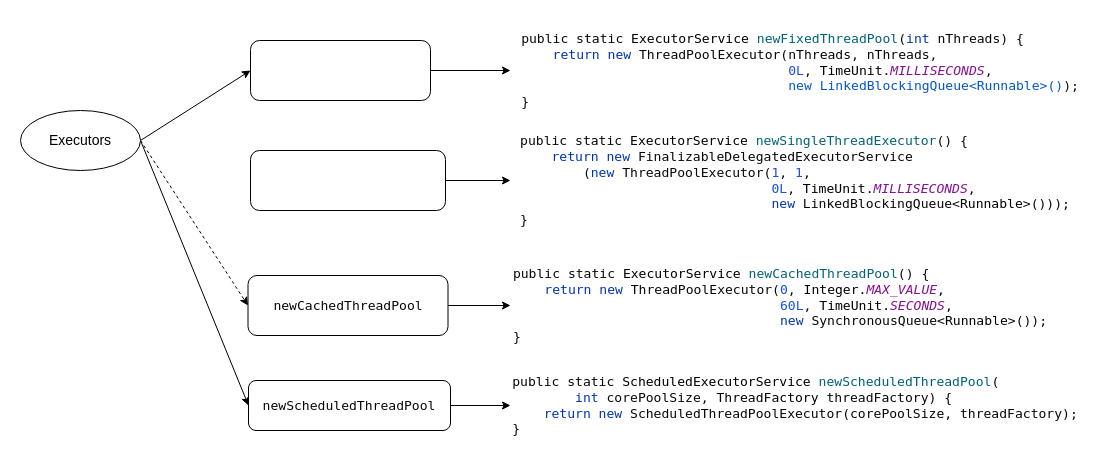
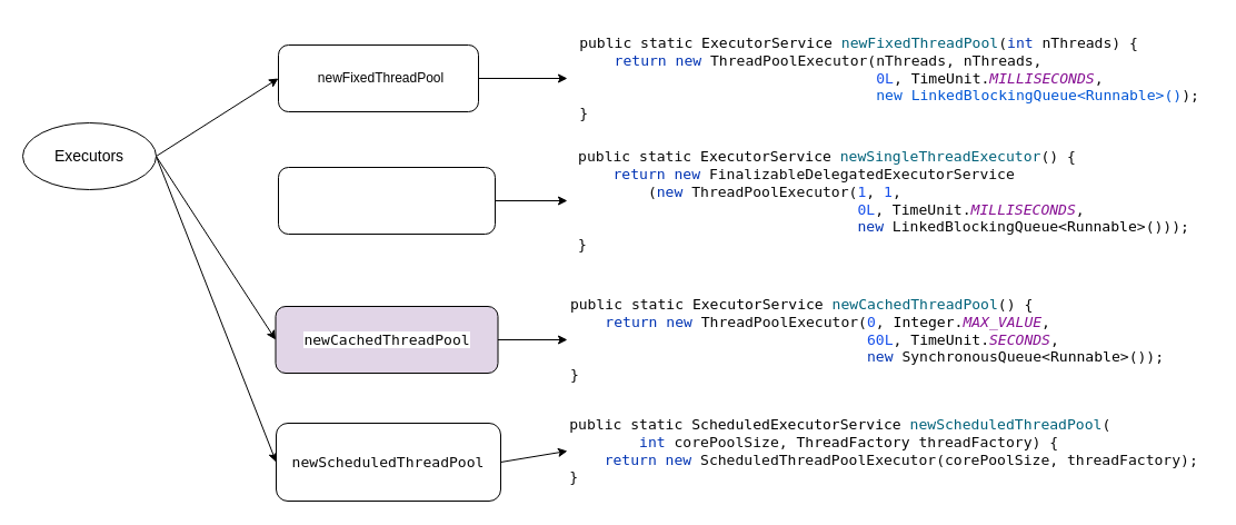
  <mxCell id="0" />
  <mxCell id="1" parent="0" />
  <mxCell id="2" style="rounded=0;orthogonalLoop=1;jettySize=auto;html=1;exitX=1;exitY=0.5;exitDx=0;exitDy=0;entryX=0;entryY=0.5;entryDx=0;entryDy=0;" edge="1" parent="1" source="5" target="7"><mxGeometry relative="1" as="geometry" /></mxCell>
- <mxCell id="3" style="rounded=0;orthogonalLoop=1;jettySize=auto;html=1;exitX=1;exitY=0.5;exitDx=0;exitDy=0;entryX=0;entryY=0.5;entryDx=0;entryDy=0;dashed=1;" edge="1" parent="1" source="5" target="14"><mxGeometry relative="1" as="geometry" /></mxCell>
+ <mxCell id="3" style="rounded=0;orthogonalLoop=1;jettySize=auto;html=1;exitX=1;exitY=0.5;exitDx=0;exitDy=0;entryX=0;entryY=0.5;entryDx=0;entryDy=0;" edge="1" parent="1" source="5" target="14"><mxGeometry relative="1" as="geometry" /></mxCell>
  <mxCell id="4" style="rounded=0;orthogonalLoop=1;jettySize=auto;html=1;exitX=1;exitY=0.5;exitDx=0;exitDy=0;entryX=0;entryY=0.5;entryDx=0;entryDy=0;" edge="1" parent="1" source="5" target="17"><mxGeometry relative="1" as="geometry" /></mxCell>
  <mxCell id="5" value="&lt;font style=&quot;font-size: 14px;&quot;&gt;Executors&lt;/font&gt;" style="ellipse;whiteSpace=wrap;html=1;" vertex="1" parent="1"><mxGeometry x="20" y="110" width="120" height="60" as="geometry" /></mxCell>
  <mxCell id="6" style="edgeStyle=orthogonalEdgeStyle;rounded=0;orthogonalLoop=1;jettySize=auto;html=1;exitX=1;exitY=0.5;exitDx=0;exitDy=0;" edge="1" parent="1" source="7" target="9"><mxGeometry relative="1" as="geometry" /></mxCell>
  <mxCell id="7" value="&lt;div style=&quot;text-align: start;&quot;&gt;&lt;br&gt;&lt;/div&gt;" style="rounded=1;whiteSpace=wrap;html=1;" vertex="1" parent="1"><mxGeometry x="250" y="40" width="180" height="60" as="geometry" /></mxCell>
+ <mxCell id="8" value="&lt;div style=&quot;text-align: start;&quot;&gt;newFixedThreadPool&lt;/div&gt;" style="text;html=1;strokeColor=none;fillColor=none;align=center;verticalAlign=middle;whiteSpace=wrap;rounded=0;" vertex="1" parent="1"><mxGeometry x="260" y="55" width="165" height="30" as="geometry" /></mxCell>
  <mxCell id="9" value="&lt;div style=&quot;text-align: start;&quot;&gt;&lt;div style=&quot;background-color: rgb(255, 255, 255); font-family: &amp;quot;JetBrains Mono&amp;quot;, monospace; font-size: 9.8pt;&quot;&gt;&lt;pre&gt;&lt;font color=&quot;#080808&quot;&gt;public static &lt;/font&gt;&lt;span style=&quot;color: rgb(0, 0, 0);&quot;&gt;ExecutorService &lt;/span&gt;&lt;span style=&quot;color: rgb(0, 98, 122);&quot;&gt;newFixedThreadPool&lt;/span&gt;&lt;font color=&quot;#080808&quot;&gt;(&lt;/font&gt;&lt;span style=&quot;color: rgb(0, 51, 179);&quot;&gt;int &lt;/span&gt;&lt;font color=&quot;#080808&quot;&gt;nThreads) {&lt;br&gt;    &lt;/font&gt;&lt;span style=&quot;color: rgb(0, 51, 179);&quot;&gt;return new &lt;/span&gt;&lt;font color=&quot;#080808&quot;&gt;ThreadPoolExecutor(nThreads, nThreads,&lt;br&gt;                                  &lt;/font&gt;&lt;span style=&quot;color: rgb(23, 80, 235);&quot;&gt;0L&lt;/span&gt;&lt;font color=&quot;#080808&quot;&gt;, &lt;/font&gt;&lt;span style=&quot;color: rgb(0, 0, 0);&quot;&gt;TimeUnit&lt;/span&gt;&lt;font color=&quot;#080808&quot;&gt;.&lt;/font&gt;&lt;span style=&quot;color: rgb(135, 16, 148); font-style: italic;&quot;&gt;MILLISECONDS&lt;/span&gt;&lt;font color=&quot;#080808&quot;&gt;,&lt;br&gt;                                  &lt;/font&gt;&lt;font color=&quot;#0056d6&quot;&gt;new LinkedBlockingQueue&amp;lt;Runnable&amp;gt;()&lt;/font&gt;&lt;font color=&quot;#080808&quot;&gt;);&lt;br&gt;}&lt;/font&gt;&lt;/pre&gt;&lt;/div&gt;&lt;/div&gt;" style="text;html=1;strokeColor=none;fillColor=none;align=center;verticalAlign=middle;whiteSpace=wrap;rounded=0;" vertex="1" parent="1"><mxGeometry x="510" y="20" width="580" height="100" as="geometry" /></mxCell>
  <mxCell id="10" style="edgeStyle=orthogonalEdgeStyle;rounded=0;orthogonalLoop=1;jettySize=auto;html=1;exitX=1;exitY=0.5;exitDx=0;exitDy=0;entryX=0;entryY=0.5;entryDx=0;entryDy=0;" edge="1" parent="1" source="11" target="12"><mxGeometry relative="1" as="geometry" /></mxCell>
  <mxCell id="11" value="" style="rounded=1;whiteSpace=wrap;html=1;" vertex="1" parent="1"><mxGeometry x="250" y="150" width="195" height="60" as="geometry" /></mxCell>
  <mxCell id="12" value="&lt;div style=&quot;text-align: start; background-color: rgb(255, 255, 255); color: rgb(8, 8, 8); font-family: &amp;quot;JetBrains Mono&amp;quot;, monospace; font-size: 9.8pt;&quot;&gt;&lt;pre&gt;public static &lt;span style=&quot;color: rgb(0, 0, 0);&quot;&gt;ExecutorService &lt;/span&gt;&lt;span style=&quot;color: rgb(0, 98, 122);&quot;&gt;newSingleThreadExecutor&lt;/span&gt;() {&lt;br&gt;    &lt;span style=&quot;color: rgb(0, 51, 179);&quot;&gt;return new &lt;/span&gt;FinalizableDelegatedExecutorService&lt;br&gt;        (&lt;span style=&quot;color: rgb(0, 51, 179);&quot;&gt;new &lt;/span&gt;ThreadPoolExecutor(&lt;span style=&quot;color: rgb(23, 80, 235);&quot;&gt;1&lt;/span&gt;, &lt;span style=&quot;color: rgb(23, 80, 235);&quot;&gt;1&lt;/span&gt;,&lt;br&gt;                                &lt;span style=&quot;color: rgb(23, 80, 235);&quot;&gt;0L&lt;/span&gt;, &lt;span style=&quot;color: rgb(0, 0, 0);&quot;&gt;TimeUnit&lt;/span&gt;.&lt;span style=&quot;color: rgb(135, 16, 148); font-style: italic;&quot;&gt;MILLISECONDS&lt;/span&gt;,&lt;br&gt;                                &lt;span style=&quot;color: rgb(0, 51, 179);&quot;&gt;new &lt;/span&gt;LinkedBlockingQueue&amp;lt;&lt;span style=&quot;color: rgb(0, 0, 0);&quot;&gt;Runnable&lt;/span&gt;&amp;gt;()));&lt;br&gt;}&lt;/pre&gt;&lt;/div&gt;" style="text;html=1;strokeColor=none;fillColor=none;align=center;verticalAlign=middle;whiteSpace=wrap;rounded=0;" vertex="1" parent="1"><mxGeometry x="510" y="127.5" width="570" height="105" as="geometry" /></mxCell>
  <mxCell id="13" style="edgeStyle=orthogonalEdgeStyle;rounded=0;orthogonalLoop=1;jettySize=auto;html=1;exitX=1;exitY=0.5;exitDx=0;exitDy=0;entryX=0;entryY=0.5;entryDx=0;entryDy=0;" edge="1" parent="1" source="14" target="15"><mxGeometry relative="1" as="geometry" /></mxCell>
- <mxCell id="14" value="&lt;div style=&quot;text-align: start;&quot;&gt;&lt;div style=&quot;background-color: rgb(255, 255, 255); color: rgb(8, 8, 8); font-family: &amp;quot;JetBrains Mono&amp;quot;, monospace; font-size: 9.8pt;&quot;&gt;&lt;pre&gt;newCachedThreadPool&lt;/pre&gt;&lt;/div&gt;&lt;/div&gt;" style="rounded=1;whiteSpace=wrap;html=1;" vertex="1" parent="1"><mxGeometry x="247.5" y="275" width="200" height="60" as="geometry" /></mxCell>
+ <mxCell id="14" value="&lt;div style=&quot;text-align: start;&quot;&gt;&lt;div style=&quot;background-color: rgb(255, 255, 255); color: rgb(8, 8, 8); font-family: &amp;quot;JetBrains Mono&amp;quot;, monospace; font-size: 9.8pt;&quot;&gt;&lt;pre&gt;newCachedThreadPool&lt;/pre&gt;&lt;/div&gt;&lt;/div&gt;" style="rounded=1;whiteSpace=wrap;html=1;fillColor=#e1d5e7;" vertex="1" parent="1"><mxGeometry x="247.5" y="275" width="200" height="60" as="geometry" /></mxCell>
  <mxCell id="15" value="&lt;div style=&quot;text-align: start; background-color: rgb(255, 255, 255); color: rgb(8, 8, 8); font-family: &amp;quot;JetBrains Mono&amp;quot;, monospace; font-size: 9.8pt;&quot;&gt;&lt;pre&gt;public static &lt;span style=&quot;color: rgb(0, 0, 0);&quot;&gt;ExecutorService &lt;/span&gt;&lt;span style=&quot;color: rgb(0, 98, 122);&quot;&gt;newCachedThreadPool&lt;/span&gt;() {&lt;br&gt;    &lt;span style=&quot;color: rgb(0, 51, 179);&quot;&gt;return new &lt;/span&gt;ThreadPoolExecutor(&lt;span style=&quot;color: rgb(23, 80, 235);&quot;&gt;0&lt;/span&gt;, &lt;span style=&quot;color: rgb(0, 0, 0);&quot;&gt;Integer&lt;/span&gt;.&lt;span style=&quot;color: rgb(135, 16, 148); font-style: italic;&quot;&gt;MAX_VALUE&lt;/span&gt;,&lt;br&gt;                                  &lt;span style=&quot;color: rgb(23, 80, 235);&quot;&gt;60L&lt;/span&gt;, &lt;span style=&quot;color: rgb(0, 0, 0);&quot;&gt;TimeUnit&lt;/span&gt;.&lt;span style=&quot;color: rgb(135, 16, 148); font-style: italic;&quot;&gt;SECONDS&lt;/span&gt;,&lt;br&gt;                                  &lt;span style=&quot;color: rgb(0, 51, 179);&quot;&gt;new &lt;/span&gt;SynchronousQueue&amp;lt;&lt;span style=&quot;color: rgb(0, 0, 0);&quot;&gt;Runnable&lt;/span&gt;&amp;gt;());&lt;br&gt;}&lt;/pre&gt;&lt;/div&gt;" style="text;html=1;strokeColor=none;fillColor=none;align=center;verticalAlign=middle;whiteSpace=wrap;rounded=0;" vertex="1" parent="1"><mxGeometry x="510" y="260" width="540" height="90" as="geometry" /></mxCell>
  <mxCell id="16" style="rounded=0;orthogonalLoop=1;jettySize=auto;html=1;exitX=1;exitY=0.5;exitDx=0;exitDy=0;entryX=0;entryY=0.5;entryDx=0;entryDy=0;" edge="1" parent="1" source="17" target="18"><mxGeometry relative="1" as="geometry" /></mxCell>
- <mxCell id="17" value="&lt;div style=&quot;text-align: start; background-color: rgb(255, 255, 255); color: rgb(8, 8, 8); font-family: &amp;quot;JetBrains Mono&amp;quot;, monospace; font-size: 9.8pt;&quot;&gt;&lt;pre&gt;newScheduledThreadPool&lt;/pre&gt;&lt;/div&gt;" style="rounded=1;whiteSpace=wrap;html=1;" vertex="1" parent="1"><mxGeometry x="248" y="380" width="202" height="50" as="geometry" /></mxCell>
+ <mxCell id="17" value="&lt;div style=&quot;text-align: start; background-color: rgb(255, 255, 255); color: rgb(8, 8, 8); font-family: &amp;quot;JetBrains Mono&amp;quot;, monospace; font-size: 9.8pt;&quot;&gt;&lt;pre&gt;newScheduledThreadPool&lt;/pre&gt;&lt;/div&gt;" style="rounded=1;whiteSpace=wrap;html=1;" vertex="1" parent="1"><mxGeometry x="248" y="380" width="202" height="70" as="geometry" /></mxCell>
  <mxCell id="18" value="&lt;div style=&quot;text-align: start; background-color: rgb(255, 255, 255); color: rgb(8, 8, 8); font-family: &amp;quot;JetBrains Mono&amp;quot;, monospace; font-size: 9.8pt;&quot;&gt;&lt;pre&gt;public static &lt;span style=&quot;color: rgb(0, 0, 0);&quot;&gt;ScheduledExecutorService &lt;/span&gt;&lt;span style=&quot;color: rgb(0, 98, 122);&quot;&gt;newScheduledThreadPool&lt;/span&gt;(&lt;br&gt;        &lt;span style=&quot;color: rgb(0, 51, 179);&quot;&gt;int &lt;/span&gt;corePoolSize, &lt;span style=&quot;color: rgb(0, 0, 0);&quot;&gt;ThreadFactory &lt;/span&gt;threadFactory) {&lt;br&gt;    &lt;span style=&quot;color: rgb(0, 51, 179);&quot;&gt;return new &lt;/span&gt;ScheduledThreadPoolExecutor(corePoolSize, threadFactory);&lt;br&gt;}&lt;/pre&gt;&lt;/div&gt;" style="text;html=1;strokeColor=none;fillColor=none;align=center;verticalAlign=middle;whiteSpace=wrap;rounded=0;" vertex="1" parent="1"><mxGeometry x="510" y="360" width="570" height="90" as="geometry" /></mxCell>
